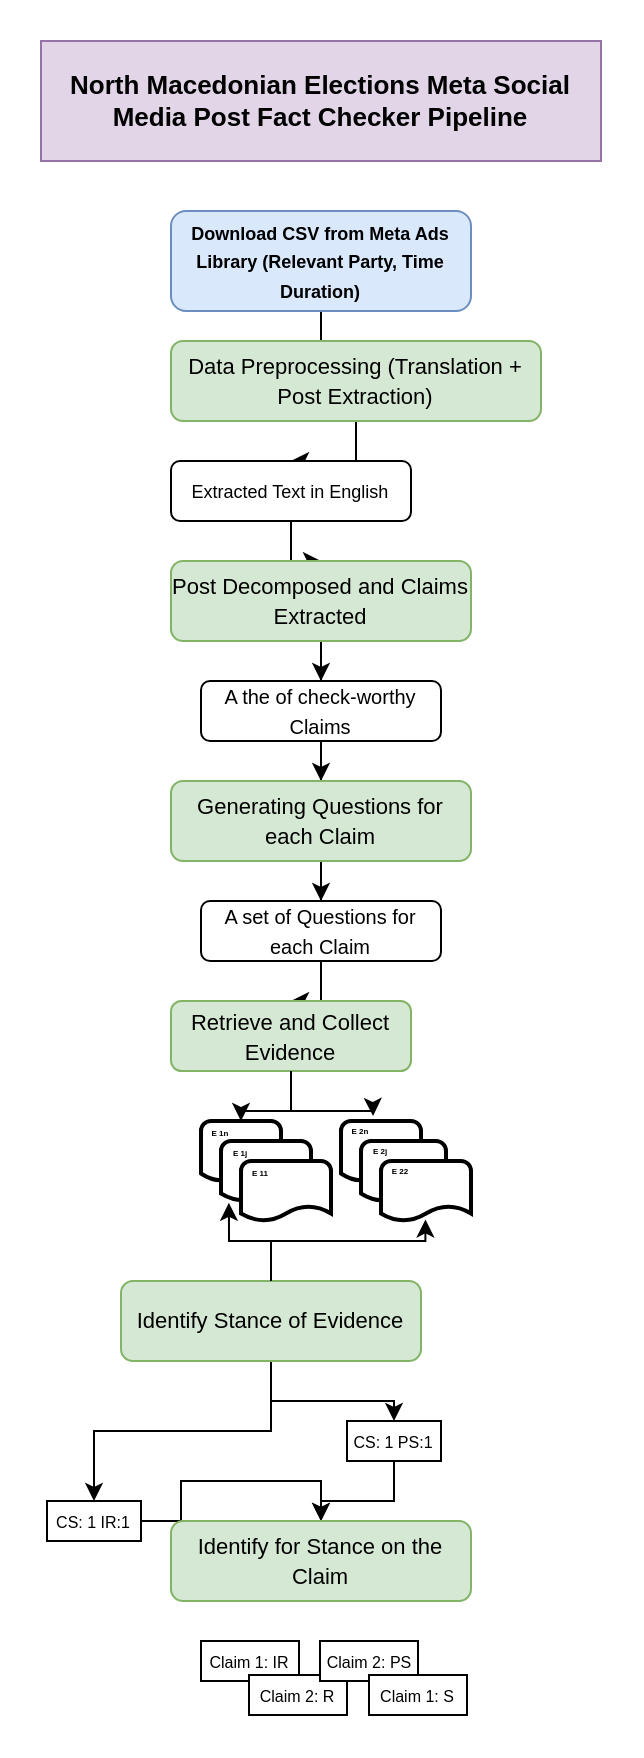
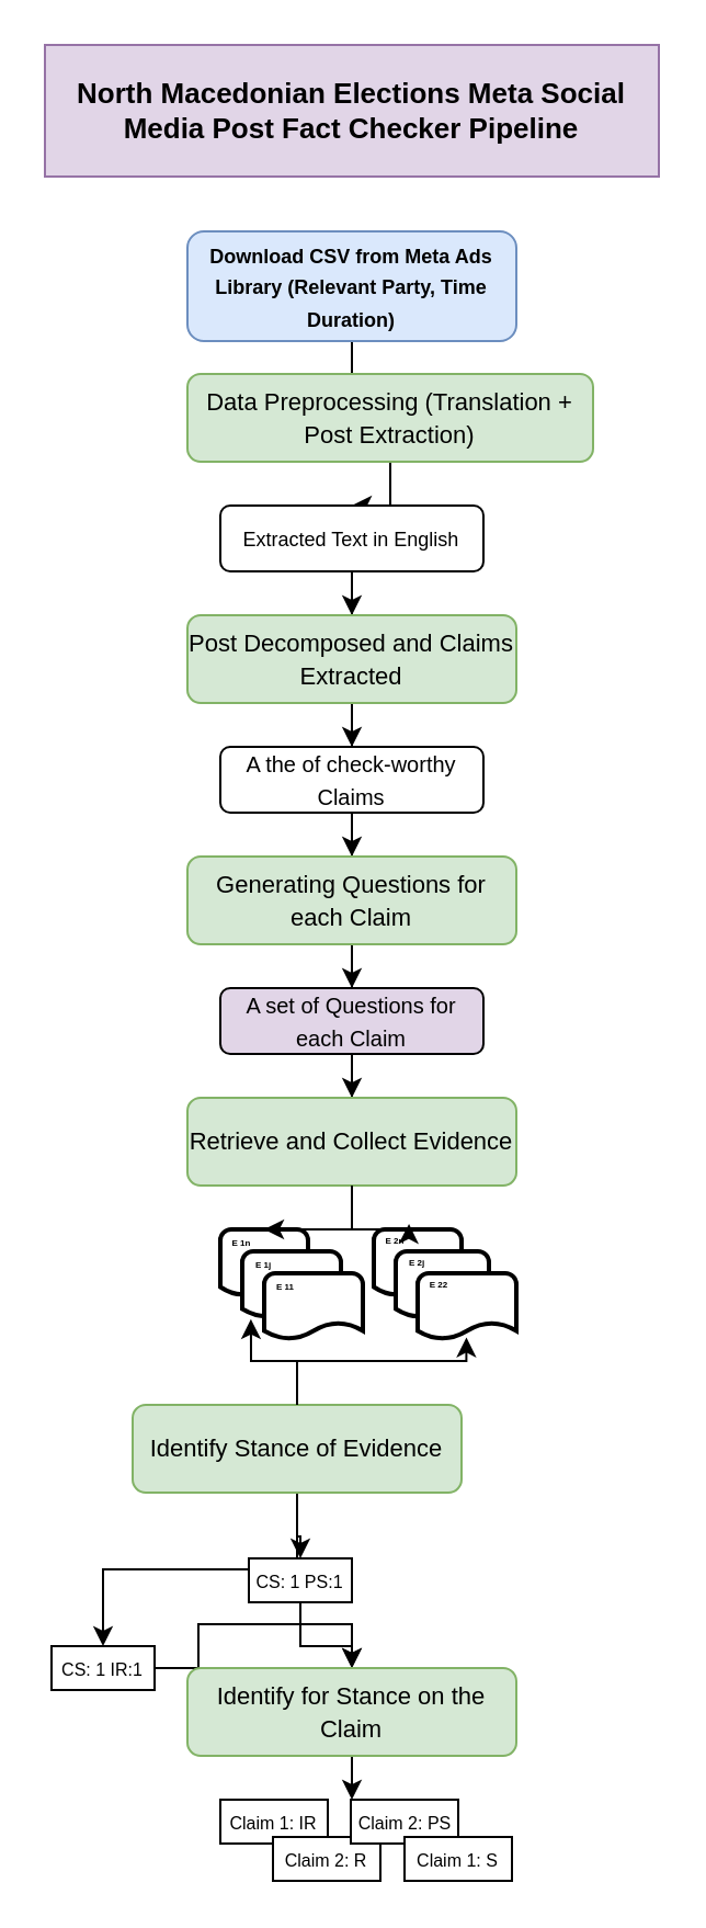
  <mxCell id="0" />
  <mxCell id="1" parent="0" />
  <mxCell id="2" style="edgeStyle=orthogonalEdgeStyle;rounded=0;orthogonalLoop=1;jettySize=auto;html=1;entryX=0.5;entryY=0;entryDx=0;entryDy=0;" parent="1" source="3" target="5" edge="1"><mxGeometry relative="1" as="geometry" /></mxCell>
  <mxCell id="3" value="&lt;b style=&quot;&quot;&gt;&lt;font style=&quot;font-size: 9px;&quot;&gt;Download CSV from Meta Ads Library (Relevant Party, Time Duration)&lt;/font&gt;&lt;/b&gt;" style="rounded=1;whiteSpace=wrap;html=1;align=center;fillColor=#dae8fc;strokeColor=#6c8ebf;" parent="1" vertex="1"><mxGeometry x="85" y="105" width="150" height="50" as="geometry" /></mxCell>
  <mxCell id="4" style="edgeStyle=orthogonalEdgeStyle;rounded=0;orthogonalLoop=1;jettySize=auto;html=1;entryX=0.5;entryY=0;entryDx=0;entryDy=0;" parent="1" source="5" target="7" edge="1"><mxGeometry relative="1" as="geometry" /></mxCell>
  <mxCell id="5" value="&lt;font style=&quot;font-size: 11px;&quot;&gt;Data Preprocessing (Translation + Post Extraction)&lt;/font&gt;" style="rounded=1;whiteSpace=wrap;html=1;fillColor=#d5e8d4;strokeColor=#82b366;" parent="1" vertex="1"><mxGeometry x="85" y="170" width="185" height="40" as="geometry" /></mxCell>
  <mxCell id="6" value="" style="edgeStyle=orthogonalEdgeStyle;rounded=0;orthogonalLoop=1;jettySize=auto;html=1;" parent="1" source="7" target="9" edge="1"><mxGeometry relative="1" as="geometry" /></mxCell>
- <mxCell id="7" value="&lt;font style=&quot;font-size: 9px;&quot;&gt;Extracted Text in English&lt;/font&gt;" style="rounded=1;whiteSpace=wrap;html=1;" parent="1" vertex="1"><mxGeometry x="85" y="230" width="120" height="30" as="geometry" /></mxCell>
+ <mxCell id="7" value="&lt;font style=&quot;font-size: 9px;&quot;&gt;Extracted Text in English&lt;/font&gt;" style="rounded=1;whiteSpace=wrap;html=1;" parent="1" vertex="1"><mxGeometry x="100" y="230" width="120" height="30" as="geometry" /></mxCell>
  <mxCell id="8" value="" style="edgeStyle=orthogonalEdgeStyle;rounded=0;orthogonalLoop=1;jettySize=auto;html=1;" parent="1" source="9" target="11" edge="1"><mxGeometry relative="1" as="geometry" /></mxCell>
  <mxCell id="9" value="&lt;span style=&quot;font-size: 11px;&quot;&gt;Post Decomposed and Claims Extracted&lt;/span&gt;" style="rounded=1;whiteSpace=wrap;html=1;fillColor=#d5e8d4;strokeColor=#82b366;" parent="1" vertex="1"><mxGeometry x="85" y="280" width="150" height="40" as="geometry" /></mxCell>
  <mxCell id="10" value="" style="edgeStyle=orthogonalEdgeStyle;rounded=0;orthogonalLoop=1;jettySize=auto;html=1;" parent="1" source="11" target="13" edge="1"><mxGeometry relative="1" as="geometry" /></mxCell>
  <mxCell id="11" value="&lt;font size=&quot;1&quot;&gt;A the of check-worthy Claims&lt;/font&gt;" style="rounded=1;whiteSpace=wrap;html=1;" parent="1" vertex="1"><mxGeometry x="100" y="340" width="120" height="30" as="geometry" /></mxCell>
  <mxCell id="12" value="" style="edgeStyle=orthogonalEdgeStyle;rounded=0;orthogonalLoop=1;jettySize=auto;html=1;" parent="1" source="13" target="15" edge="1"><mxGeometry relative="1" as="geometry" /></mxCell>
  <mxCell id="13" value="&lt;span style=&quot;font-size: 11px;&quot;&gt;Generating Questions for each Claim&lt;/span&gt;" style="rounded=1;whiteSpace=wrap;html=1;fillColor=#d5e8d4;strokeColor=#82b366;" parent="1" vertex="1"><mxGeometry x="85" y="390" width="150" height="40" as="geometry" /></mxCell>
  <mxCell id="14" style="edgeStyle=orthogonalEdgeStyle;rounded=0;orthogonalLoop=1;jettySize=auto;html=1;entryX=0.5;entryY=0;entryDx=0;entryDy=0;" parent="1" source="15" target="16" edge="1"><mxGeometry relative="1" as="geometry" /></mxCell>
- <mxCell id="15" value="&lt;font size=&quot;1&quot;&gt;A set of Questions for each Claim&lt;/font&gt;" style="rounded=1;whiteSpace=wrap;html=1;" parent="1" vertex="1"><mxGeometry x="100" y="450" width="120" height="30" as="geometry" /></mxCell>
- <mxCell id="16" value="&lt;span style=&quot;font-size: 11px;&quot;&gt;Retrieve and Collect Evidence&lt;/span&gt;" style="rounded=1;whiteSpace=wrap;html=1;fillColor=#d5e8d4;strokeColor=#82b366;" parent="1" vertex="1"><mxGeometry x="85" y="500" width="120" height="35" as="geometry" /></mxCell>
+ <mxCell id="15" value="&lt;font size=&quot;1&quot;&gt;A set of Questions for each Claim&lt;/font&gt;" style="rounded=1;whiteSpace=wrap;html=1;fillColor=#e1d5e7;" parent="1" vertex="1"><mxGeometry x="100" y="450" width="120" height="30" as="geometry" /></mxCell>
+ <mxCell id="16" value="&lt;span style=&quot;font-size: 11px;&quot;&gt;Retrieve and Collect Evidence&lt;/span&gt;" style="rounded=1;whiteSpace=wrap;html=1;fillColor=#d5e8d4;strokeColor=#82b366;" parent="1" vertex="1"><mxGeometry x="85" y="500" width="150" height="40" as="geometry" /></mxCell>
  <mxCell id="17" value="" style="strokeWidth=2;html=1;shape=mxgraph.flowchart.document2;whiteSpace=wrap;size=0.25;align=center;verticalAlign=middle;labelPosition=center;verticalLabelPosition=middle;" parent="1" vertex="1"><mxGeometry x="100" y="560" width="40" height="30" as="geometry" /></mxCell>
  <mxCell id="18" value="" style="strokeWidth=2;html=1;shape=mxgraph.flowchart.document2;whiteSpace=wrap;size=0.25;" parent="1" vertex="1"><mxGeometry x="110" y="570" width="45" height="30" as="geometry" /></mxCell>
  <mxCell id="19" value="" style="strokeWidth=2;html=1;shape=mxgraph.flowchart.document2;whiteSpace=wrap;size=0.25;" parent="1" vertex="1"><mxGeometry x="120" y="580" width="45" height="30" as="geometry" /></mxCell>
  <mxCell id="20" value="" style="strokeWidth=2;html=1;shape=mxgraph.flowchart.document2;whiteSpace=wrap;size=0.25;align=center;verticalAlign=middle;labelPosition=center;verticalLabelPosition=middle;" parent="1" vertex="1"><mxGeometry x="170" y="560" width="40" height="30" as="geometry" /></mxCell>
  <mxCell id="21" value="" style="strokeWidth=2;html=1;shape=mxgraph.flowchart.document2;whiteSpace=wrap;size=0.25;" parent="1" vertex="1"><mxGeometry x="180" y="570" width="42.5" height="30" as="geometry" /></mxCell>
  <mxCell id="22" value="" style="strokeWidth=2;html=1;shape=mxgraph.flowchart.document2;whiteSpace=wrap;size=0.25;" parent="1" vertex="1"><mxGeometry x="190" y="580" width="45" height="30" as="geometry" /></mxCell>
  <mxCell id="23" value="&lt;font style=&quot;font-size: 4px;&quot;&gt;&lt;b&gt;E 1n&lt;/b&gt;&lt;/font&gt;" style="text;html=1;align=center;verticalAlign=middle;whiteSpace=wrap;rounded=0;" parent="1" vertex="1"><mxGeometry x="100" y="563" width="20" as="geometry" /></mxCell>
  <mxCell id="24" value="&lt;font style=&quot;font-size: 4px;&quot;&gt;&lt;b&gt;E 1j&lt;/b&gt;&lt;/font&gt;" style="text;html=1;align=center;verticalAlign=middle;whiteSpace=wrap;rounded=0;" parent="1" vertex="1"><mxGeometry x="110" y="573" width="20" as="geometry" /></mxCell>
  <mxCell id="25" value="&lt;font style=&quot;font-size: 4px;&quot;&gt;&lt;b&gt;E 11&lt;/b&gt;&lt;/font&gt;" style="text;html=1;align=center;verticalAlign=middle;whiteSpace=wrap;rounded=0;" parent="1" vertex="1"><mxGeometry x="120" y="583" width="20" as="geometry" /></mxCell>
  <mxCell id="26" value="&lt;font style=&quot;font-size: 4px;&quot;&gt;&lt;b&gt;E 2n&lt;/b&gt;&lt;/font&gt;" style="text;html=1;align=center;verticalAlign=middle;whiteSpace=wrap;rounded=0;" parent="1" vertex="1"><mxGeometry x="170" y="561.5" width="20" height="3" as="geometry" /></mxCell>
  <mxCell id="27" value="&lt;font style=&quot;font-size: 4px;&quot;&gt;&lt;b&gt;E 2j&lt;/b&gt;&lt;/font&gt;" style="text;html=1;align=center;verticalAlign=middle;whiteSpace=wrap;rounded=0;" parent="1" vertex="1"><mxGeometry x="180" y="571.5" width="20" height="3" as="geometry" /></mxCell>
  <mxCell id="28" value="&lt;font style=&quot;font-size: 4px;&quot;&gt;&lt;b&gt;E 22&lt;/b&gt;&lt;/font&gt;" style="text;html=1;align=center;verticalAlign=middle;whiteSpace=wrap;rounded=0;" parent="1" vertex="1"><mxGeometry x="190" y="581.5" width="20" height="3" as="geometry" /></mxCell>
  <mxCell id="29" style="edgeStyle=orthogonalEdgeStyle;rounded=0;orthogonalLoop=1;jettySize=auto;html=1;entryX=0.5;entryY=0;entryDx=0;entryDy=0;" parent="1" source="31" target="33" edge="1"><mxGeometry relative="1" as="geometry" /></mxCell>
  <mxCell id="30" style="edgeStyle=orthogonalEdgeStyle;rounded=0;orthogonalLoop=1;jettySize=auto;html=1;entryX=0.5;entryY=0;entryDx=0;entryDy=0;" parent="1" source="31" target="35" edge="1"><mxGeometry relative="1" as="geometry" /></mxCell>
  <mxCell id="31" value="&lt;span style=&quot;font-size: 11px;&quot;&gt;Identify Stance of Evidence&lt;/span&gt;" style="rounded=1;whiteSpace=wrap;html=1;fillColor=#d5e8d4;strokeColor=#82b366;" parent="1" vertex="1"><mxGeometry x="60" y="640" width="150" height="40" as="geometry" /></mxCell>
  <mxCell id="32" style="edgeStyle=orthogonalEdgeStyle;rounded=0;orthogonalLoop=1;jettySize=auto;html=1;entryX=0.5;entryY=0;entryDx=0;entryDy=0;" parent="1" source="33" target="37" edge="1"><mxGeometry relative="1" as="geometry" /></mxCell>
  <mxCell id="33" value="&lt;font style=&quot;font-size: 8px;&quot;&gt;CS: 1 IR:1&lt;/font&gt;" style="rounded=0;whiteSpace=wrap;html=1;" parent="1" vertex="1"><mxGeometry x="23" y="750" width="47" height="20" as="geometry" /></mxCell>
  <mxCell id="34" style="edgeStyle=orthogonalEdgeStyle;rounded=0;orthogonalLoop=1;jettySize=auto;html=1;entryX=0.5;entryY=0;entryDx=0;entryDy=0;" parent="1" source="35" target="37" edge="1"><mxGeometry relative="1" as="geometry" /></mxCell>
- <mxCell id="35" value="&lt;font style=&quot;font-size: 8px;&quot;&gt;CS: 1 PS:1&lt;/font&gt;" style="rounded=0;whiteSpace=wrap;html=1;" parent="1" vertex="1"><mxGeometry x="173" y="710" width="47" height="20" as="geometry" /></mxCell>
+ <mxCell id="35" value="&lt;font style=&quot;font-size: 8px;&quot;&gt;CS: 1 PS:1&lt;/font&gt;" style="rounded=0;whiteSpace=wrap;html=1;" parent="1" vertex="1"><mxGeometry x="113" y="710" width="47" height="20" as="geometry" /></mxCell>
+ <mxCell id="36" style="edgeStyle=orthogonalEdgeStyle;rounded=0;orthogonalLoop=1;jettySize=auto;html=1;entryX=0;entryY=0;entryDx=0;entryDy=0;" parent="1" source="37" target="45" edge="1"><mxGeometry relative="1" as="geometry" /></mxCell>
  <mxCell id="37" value="&lt;span style=&quot;font-size: 11px;&quot;&gt;Identify for Stance on the Claim&lt;/span&gt;" style="rounded=1;whiteSpace=wrap;html=1;fillColor=#d5e8d4;strokeColor=#82b366;" parent="1" vertex="1"><mxGeometry x="85" y="760" width="150" height="40" as="geometry" /></mxCell>
  <mxCell id="38" value="&lt;font style=&quot;font-size: 8px;&quot;&gt;Claim 1: IR&lt;/font&gt;" style="rounded=0;whiteSpace=wrap;html=1;" parent="1" vertex="1"><mxGeometry x="100" y="820" width="49" height="20" as="geometry" /></mxCell>
  <mxCell id="39" value="&lt;b&gt;&lt;font style=&quot;font-size: 13px;&quot;&gt;North Macedonian Elections Meta Social Media Post Fact Checker Pipeline&lt;/font&gt;&lt;/b&gt;" style="rounded=0;whiteSpace=wrap;html=1;fillColor=#e1d5e7;strokeColor=#9673a6;" parent="1" vertex="1"><mxGeometry x="20" y="20" width="280" height="60" as="geometry" /></mxCell>
  <mxCell id="40" style="edgeStyle=orthogonalEdgeStyle;rounded=0;orthogonalLoop=1;jettySize=auto;html=1;entryX=0.5;entryY=0;entryDx=0;entryDy=0;entryPerimeter=0;" parent="1" source="16" target="17" edge="1"><mxGeometry relative="1" as="geometry" /></mxCell>
  <mxCell id="41" style="edgeStyle=orthogonalEdgeStyle;rounded=0;orthogonalLoop=1;jettySize=auto;html=1;entryX=0.401;entryY=-0.084;entryDx=0;entryDy=0;entryPerimeter=0;" parent="1" source="16" target="20" edge="1"><mxGeometry relative="1" as="geometry" /></mxCell>
  <mxCell id="42" style="edgeStyle=orthogonalEdgeStyle;rounded=0;orthogonalLoop=1;jettySize=auto;html=1;entryX=0.494;entryY=0.974;entryDx=0;entryDy=0;entryPerimeter=0;" parent="1" source="31" target="22" edge="1"><mxGeometry relative="1" as="geometry" /></mxCell>
  <mxCell id="43" style="edgeStyle=orthogonalEdgeStyle;rounded=0;orthogonalLoop=1;jettySize=auto;html=1;exitX=0.5;exitY=0;exitDx=0;exitDy=0;entryX=0.088;entryY=1.031;entryDx=0;entryDy=0;entryPerimeter=0;" parent="1" source="31" target="18" edge="1"><mxGeometry relative="1" as="geometry" /></mxCell>
  <mxCell id="44" value="&lt;font style=&quot;font-size: 8px;&quot;&gt;Claim 2: R&lt;/font&gt;" style="rounded=0;whiteSpace=wrap;html=1;" parent="1" vertex="1"><mxGeometry x="124" y="837" width="49" height="20" as="geometry" /></mxCell>
  <mxCell id="45" value="&lt;font style=&quot;font-size: 8px;&quot;&gt;Claim 2: PS&lt;/font&gt;" style="rounded=0;whiteSpace=wrap;html=1;" parent="1" vertex="1"><mxGeometry x="159.5" y="820" width="49" height="20" as="geometry" /></mxCell>
  <mxCell id="46" value="&lt;font style=&quot;font-size: 8px;&quot;&gt;Claim 1: S&lt;/font&gt;" style="rounded=0;whiteSpace=wrap;html=1;" parent="1" vertex="1"><mxGeometry x="184" y="837" width="49" height="20" as="geometry" /></mxCell>
